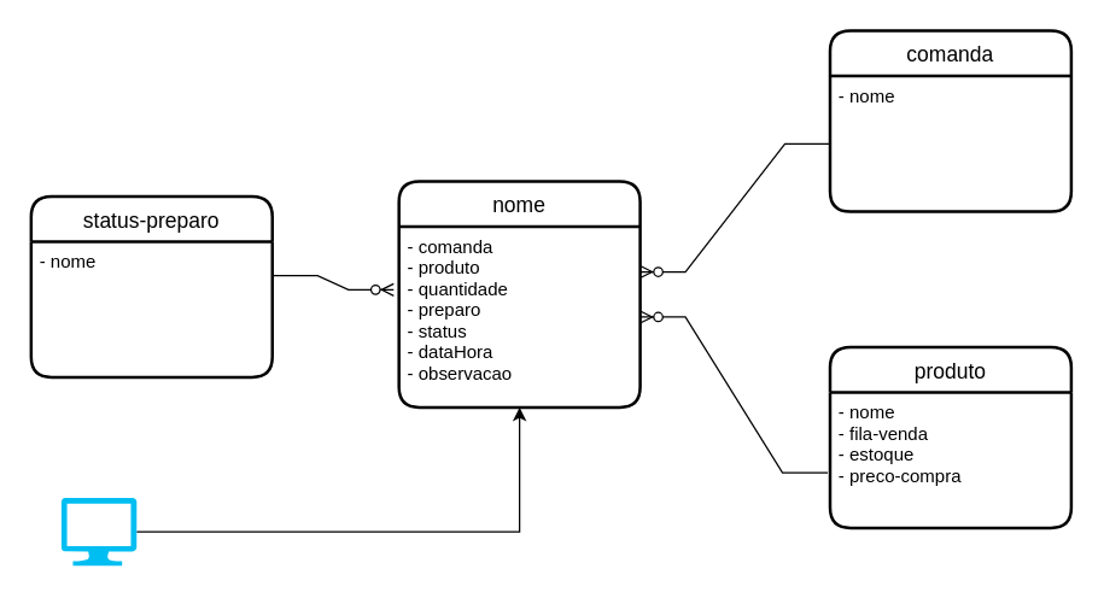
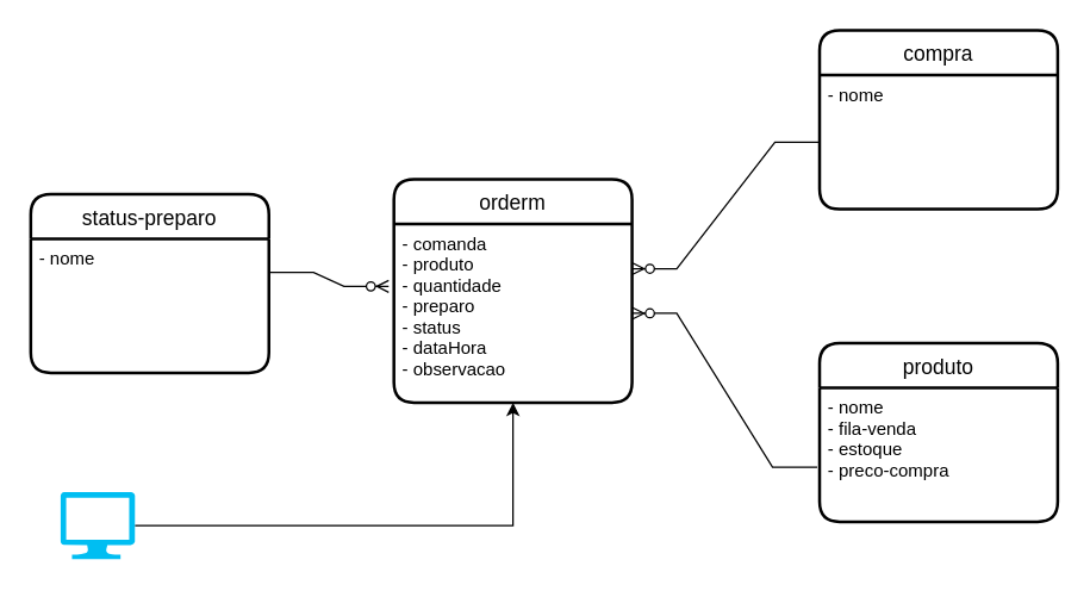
  <mxCell id="0" />
  <mxCell id="1" parent="0" />
- <mxCell id="2" value="comanda" style="swimlane;childLayout=stackLayout;horizontal=1;startSize=30;horizontalStack=0;rounded=1;fontSize=14;fontStyle=0;strokeWidth=2;resizeParent=0;resizeLast=1;shadow=0;dashed=0;align=center;" vertex="1" parent="1"><mxGeometry x="550" y="20" width="160" height="120" as="geometry" /></mxCell>
+ <mxCell id="2" value="compra" style="swimlane;childLayout=stackLayout;horizontal=1;startSize=30;horizontalStack=0;rounded=1;fontSize=14;fontStyle=0;strokeWidth=2;resizeParent=0;resizeLast=1;shadow=0;dashed=0;align=center;" vertex="1" parent="1"><mxGeometry x="550" y="20" width="160" height="120" as="geometry" /></mxCell>
  <mxCell id="3" value="- nome&#10;" style="align=left;strokeColor=none;fillColor=none;spacingLeft=4;fontSize=12;verticalAlign=top;resizable=0;rotatable=0;part=1;" vertex="1" parent="2"><mxGeometry y="30" width="160" height="90" as="geometry" /></mxCell>
  <mxCell id="4" value="produto" style="swimlane;childLayout=stackLayout;horizontal=1;startSize=30;horizontalStack=0;rounded=1;fontSize=14;fontStyle=0;strokeWidth=2;resizeParent=0;resizeLast=1;shadow=0;dashed=0;align=center;" vertex="1" parent="1"><mxGeometry x="550" y="230" width="160" height="120" as="geometry" /></mxCell>
  <mxCell id="5" value="- nome&#10;- fila-venda&#10;- estoque&#10;- preco-compra" style="align=left;strokeColor=none;fillColor=none;spacingLeft=4;fontSize=12;verticalAlign=top;resizable=0;rotatable=0;part=1;" vertex="1" parent="4"><mxGeometry y="30" width="160" height="90" as="geometry" /></mxCell>
- <mxCell id="6" value="nome" style="swimlane;childLayout=stackLayout;horizontal=1;startSize=30;horizontalStack=0;rounded=1;fontSize=14;fontStyle=0;strokeWidth=2;resizeParent=0;resizeLast=1;shadow=0;dashed=0;align=center;" vertex="1" parent="1"><mxGeometry x="264" y="120" width="160" height="150" as="geometry" /></mxCell>
+ <mxCell id="6" value="orderm" style="swimlane;childLayout=stackLayout;horizontal=1;startSize=30;horizontalStack=0;rounded=1;fontSize=14;fontStyle=0;strokeWidth=2;resizeParent=0;resizeLast=1;shadow=0;dashed=0;align=center;" vertex="1" parent="1"><mxGeometry x="264" y="120" width="160" height="150" as="geometry" /></mxCell>
  <mxCell id="7" value="- comanda&#10;- produto&#10;- quantidade&#10;- preparo&#10;- status&#10;- dataHora&#10;- observacao" style="align=left;strokeColor=none;fillColor=none;spacingLeft=4;fontSize=12;verticalAlign=top;resizable=0;rotatable=0;part=1;" vertex="1" parent="6"><mxGeometry y="30" width="160" height="120" as="geometry" /></mxCell>
  <mxCell id="8" value="" style="edgeStyle=entityRelationEdgeStyle;fontSize=12;html=1;endArrow=ERzeroToMany;endFill=1;rounded=0;entryX=1;entryY=0.25;entryDx=0;entryDy=0;" edge="1" parent="1" source="3" target="7"><mxGeometry width="100" height="100" relative="1" as="geometry"><mxPoint x="370" y="350" as="sourcePoint" /><mxPoint x="470" y="250" as="targetPoint" /></mxGeometry></mxCell>
  <mxCell id="9" value="" style="edgeStyle=entityRelationEdgeStyle;fontSize=12;html=1;endArrow=ERzeroToMany;endFill=1;rounded=0;entryX=1;entryY=0.5;entryDx=0;entryDy=0;exitX=-0.01;exitY=0.593;exitDx=0;exitDy=0;exitPerimeter=0;" edge="1" parent="1" source="5" target="7"><mxGeometry width="100" height="100" relative="1" as="geometry"><mxPoint x="485.72" y="260" as="sourcePoint" /><mxPoint x="361" y="367.2" as="targetPoint" /></mxGeometry></mxCell>
  <mxCell id="10" value="status-preparo" style="swimlane;childLayout=stackLayout;horizontal=1;startSize=30;horizontalStack=0;rounded=1;fontSize=14;fontStyle=0;strokeWidth=2;resizeParent=0;resizeLast=1;shadow=0;dashed=0;align=center;" vertex="1" parent="1"><mxGeometry x="20" y="130" width="160" height="120" as="geometry" /></mxCell>
  <mxCell id="11" value="- nome" style="align=left;strokeColor=none;fillColor=none;spacingLeft=4;fontSize=12;verticalAlign=top;resizable=0;rotatable=0;part=1;" vertex="1" parent="10"><mxGeometry y="30" width="160" height="90" as="geometry" /></mxCell>
  <mxCell id="12" value="" style="edgeStyle=entityRelationEdgeStyle;fontSize=12;html=1;endArrow=ERzeroToMany;endFill=1;rounded=0;entryX=-0.022;entryY=0.349;entryDx=0;entryDy=0;exitX=1;exitY=0.25;exitDx=0;exitDy=0;entryPerimeter=0;" edge="1" parent="1" source="11" target="7"><mxGeometry width="100" height="100" relative="1" as="geometry"><mxPoint x="431.68" y="406.33" as="sourcePoint" /><mxPoint x="310" y="320" as="targetPoint" /></mxGeometry></mxCell>
  <mxCell id="13" style="edgeStyle=orthogonalEdgeStyle;rounded=0;orthogonalLoop=1;jettySize=auto;html=1;exitX=1;exitY=0.5;exitDx=0;exitDy=0;exitPerimeter=0;" edge="1" parent="1" source="14" target="7"><mxGeometry relative="1" as="geometry"><Array as="points"><mxPoint x="344" y="353" /></Array></mxGeometry></mxCell>
  <mxCell id="14" value="" style="verticalLabelPosition=bottom;html=1;verticalAlign=top;align=center;strokeColor=none;fillColor=#00BEF2;shape=mxgraph.azure.computer;pointerEvents=1;" vertex="1" parent="1"><mxGeometry x="40" y="330" width="50" height="45" as="geometry" /></mxCell>
